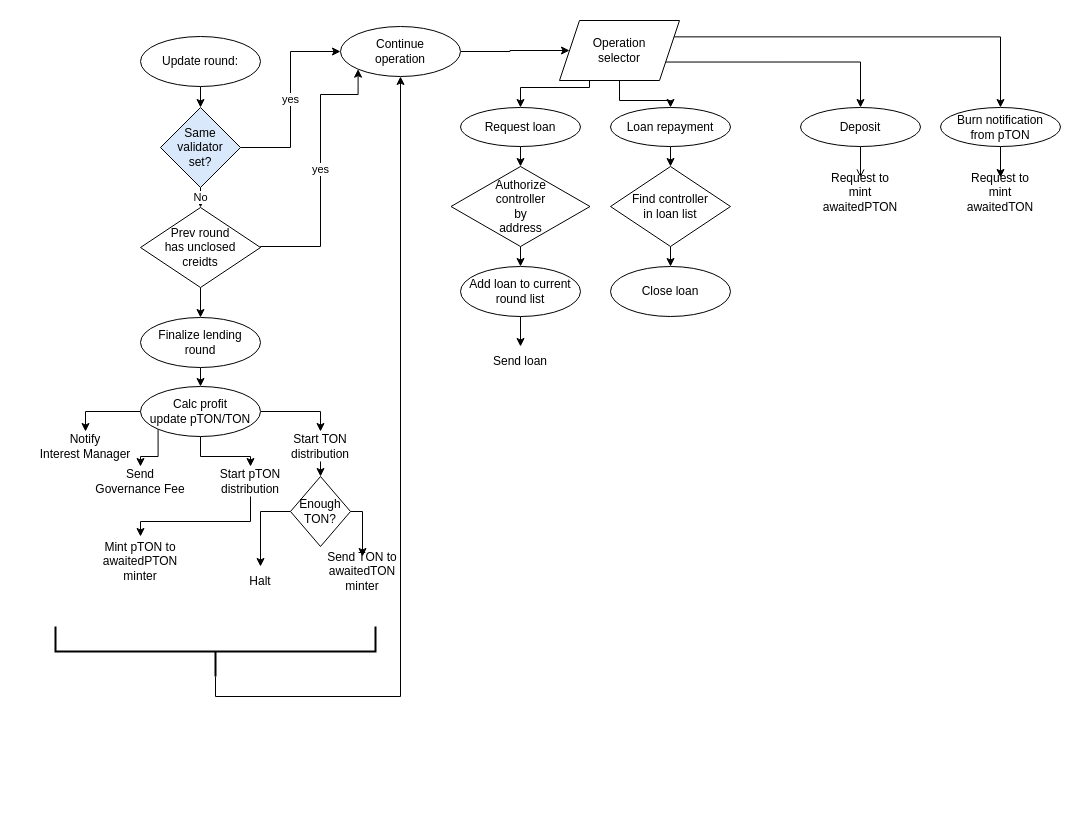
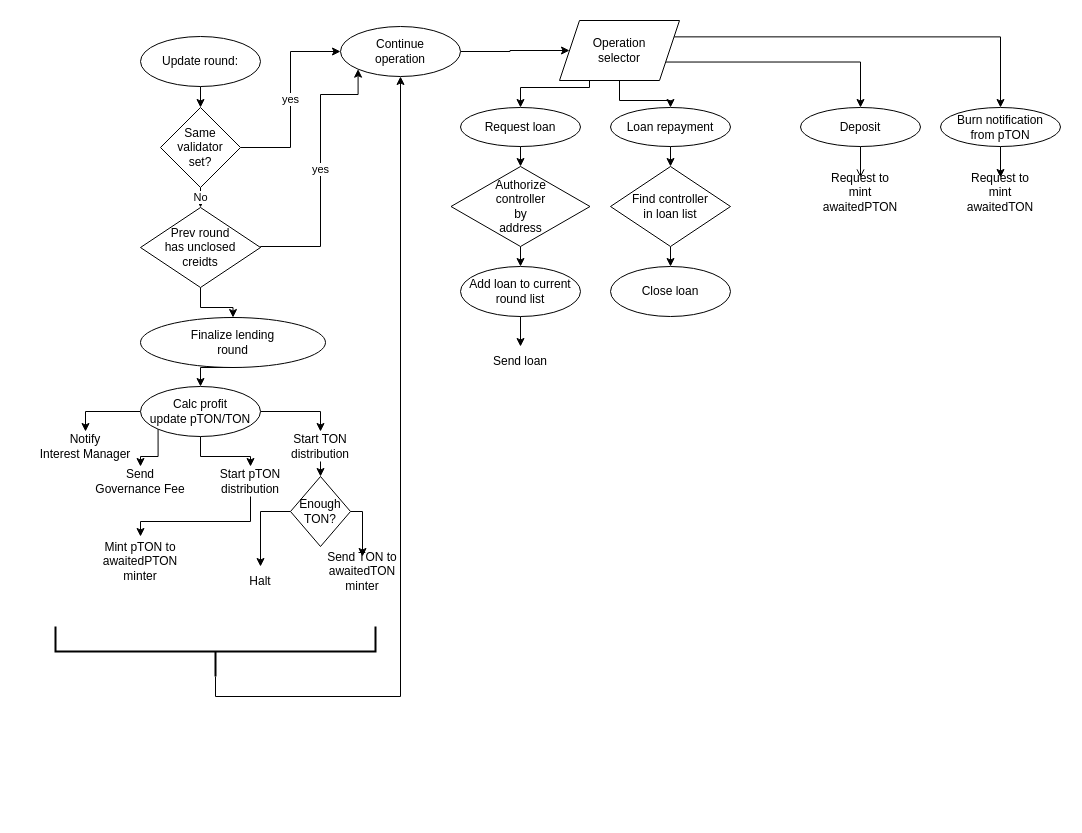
  <mxCell id="0" />
  <mxCell id="1" parent="0" />
  <mxCell id="2" style="edgeStyle=orthogonalEdgeStyle;rounded=0;orthogonalLoop=1;jettySize=auto;html=1;exitX=0.5;exitY=1;exitDx=0;exitDy=0;entryX=0.5;entryY=0;entryDx=0;entryDy=0;" edge="1" parent="1" source="3" target="6"><mxGeometry relative="1" as="geometry" /></mxCell>
  <mxCell id="3" value="Update round:" style="ellipse;whiteSpace=wrap;html=1;" vertex="1" parent="1"><mxGeometry x="140" y="36" width="120" height="50" as="geometry" /></mxCell>
  <mxCell id="4" value="yes" style="edgeStyle=orthogonalEdgeStyle;rounded=0;orthogonalLoop=1;jettySize=auto;html=1;exitX=1;exitY=0.5;exitDx=0;exitDy=0;entryX=0;entryY=0.5;entryDx=0;entryDy=0;" edge="1" parent="1" source="6" target="8"><mxGeometry relative="1" as="geometry" /></mxCell>
  <mxCell id="5" value="No" style="edgeStyle=orthogonalEdgeStyle;rounded=0;orthogonalLoop=1;jettySize=auto;html=1;exitX=0.5;exitY=1;exitDx=0;exitDy=0;entryX=0.5;entryY=0;entryDx=0;entryDy=0;" edge="1" parent="1" source="6" target="11"><mxGeometry relative="1" as="geometry" /></mxCell>
- <mxCell id="6" value="Same&lt;br&gt;validator&lt;br&gt;set?" style="rhombus;whiteSpace=wrap;html=1;fillColor=#dae8fc;" vertex="1" parent="1"><mxGeometry x="160" y="107" width="80" height="80" as="geometry" /></mxCell>
+ <mxCell id="6" value="Same&lt;br&gt;validator&lt;br&gt;set?" style="rhombus;whiteSpace=wrap;html=1;" vertex="1" parent="1"><mxGeometry x="160" y="107" width="80" height="80" as="geometry" /></mxCell>
  <mxCell id="7" style="edgeStyle=orthogonalEdgeStyle;rounded=0;orthogonalLoop=1;jettySize=auto;html=1;exitX=1;exitY=0.5;exitDx=0;exitDy=0;entryX=0;entryY=0.5;entryDx=0;entryDy=0;" edge="1" parent="1" source="8" target="38"><mxGeometry relative="1" as="geometry" /></mxCell>
  <mxCell id="8" value="Continue&lt;br&gt;operation" style="ellipse;whiteSpace=wrap;html=1;" vertex="1" parent="1"><mxGeometry x="340" y="26" width="120" height="50" as="geometry" /></mxCell>
  <mxCell id="9" value="yes" style="edgeStyle=orthogonalEdgeStyle;rounded=0;orthogonalLoop=1;jettySize=auto;html=1;exitX=1;exitY=0.5;exitDx=0;exitDy=0;entryX=0;entryY=1;entryDx=0;entryDy=0;" edge="1" parent="1" source="11" target="8"><mxGeometry relative="1" as="geometry"><Array as="points"><mxPoint x="260" y="246" /><mxPoint x="320" y="246" /><mxPoint x="320" y="94" /><mxPoint x="358" y="94" /></Array></mxGeometry></mxCell>
  <mxCell id="10" style="edgeStyle=orthogonalEdgeStyle;rounded=0;orthogonalLoop=1;jettySize=auto;html=1;exitX=0.5;exitY=1;exitDx=0;exitDy=0;entryX=0.5;entryY=0;entryDx=0;entryDy=0;" edge="1" parent="1" source="11" target="13"><mxGeometry relative="1" as="geometry" /></mxCell>
  <mxCell id="11" value="Prev round&lt;br&gt;has unclosed&lt;br&gt;creidts" style="rhombus;whiteSpace=wrap;html=1;" vertex="1" parent="1"><mxGeometry x="140" y="207" width="120" height="80" as="geometry" /></mxCell>
  <mxCell id="12" style="edgeStyle=orthogonalEdgeStyle;rounded=0;orthogonalLoop=1;jettySize=auto;html=1;exitX=0.5;exitY=1;exitDx=0;exitDy=0;entryX=0.5;entryY=0;entryDx=0;entryDy=0;" edge="1" parent="1" source="13" target="19"><mxGeometry relative="1" as="geometry" /></mxCell>
- <mxCell id="13" value="Finalize lending&lt;br&gt;round" style="ellipse;whiteSpace=wrap;html=1;" vertex="1" parent="1"><mxGeometry x="140" y="317" width="120" height="50" as="geometry" /></mxCell>
+ <mxCell id="13" value="Finalize lending&lt;br&gt;round" style="ellipse;whiteSpace=wrap;html=1;" vertex="1" parent="1"><mxGeometry x="140" y="317" width="185" height="50" as="geometry" /></mxCell>
  <mxCell id="14" style="edgeStyle=orthogonalEdgeStyle;rounded=0;orthogonalLoop=1;jettySize=auto;html=1;exitX=0.5;exitY=1;exitDx=0;exitDy=0;" edge="1" parent="1" source="13" target="13"><mxGeometry relative="1" as="geometry" /></mxCell>
  <mxCell id="15" style="edgeStyle=orthogonalEdgeStyle;rounded=0;orthogonalLoop=1;jettySize=auto;html=1;exitX=0;exitY=0.5;exitDx=0;exitDy=0;entryX=0.5;entryY=0;entryDx=0;entryDy=0;" edge="1" parent="1" source="19" target="20"><mxGeometry relative="1" as="geometry" /></mxCell>
  <mxCell id="16" style="edgeStyle=orthogonalEdgeStyle;rounded=0;orthogonalLoop=1;jettySize=auto;html=1;exitX=0;exitY=1;exitDx=0;exitDy=0;" edge="1" parent="1" source="19" target="21"><mxGeometry relative="1" as="geometry" /></mxCell>
  <mxCell id="17" style="edgeStyle=orthogonalEdgeStyle;rounded=0;orthogonalLoop=1;jettySize=auto;html=1;exitX=0.5;exitY=1;exitDx=0;exitDy=0;entryX=0.5;entryY=0;entryDx=0;entryDy=0;" edge="1" parent="1" source="19" target="23"><mxGeometry relative="1" as="geometry" /></mxCell>
  <mxCell id="18" style="edgeStyle=orthogonalEdgeStyle;rounded=0;orthogonalLoop=1;jettySize=auto;html=1;exitX=1;exitY=0.5;exitDx=0;exitDy=0;entryX=0.5;entryY=0;entryDx=0;entryDy=0;" edge="1" parent="1" source="19" target="25"><mxGeometry relative="1" as="geometry" /></mxCell>
  <mxCell id="19" value="Calc profit&lt;br&gt;update pTON/TON" style="ellipse;whiteSpace=wrap;html=1;" vertex="1" parent="1"><mxGeometry x="140" y="386" width="120" height="50" as="geometry" /></mxCell>
  <mxCell id="20" value="Notify&lt;br&gt;Interest Manager" style="text;html=1;strokeColor=none;fillColor=none;align=center;verticalAlign=middle;whiteSpace=wrap;rounded=0;" vertex="1" parent="1"><mxGeometry x="20" y="431" width="130" height="30" as="geometry" /></mxCell>
  <mxCell id="21" value="Send&lt;br&gt;Governance Fee" style="text;html=1;strokeColor=none;fillColor=none;align=center;verticalAlign=middle;whiteSpace=wrap;rounded=0;" vertex="1" parent="1"><mxGeometry x="80" y="466" width="120" height="30" as="geometry" /></mxCell>
  <mxCell id="22" style="edgeStyle=orthogonalEdgeStyle;rounded=0;orthogonalLoop=1;jettySize=auto;html=1;exitX=0.5;exitY=1;exitDx=0;exitDy=0;entryX=0.5;entryY=-0.333;entryDx=0;entryDy=0;entryPerimeter=0;" edge="1" parent="1" source="23" target="26"><mxGeometry relative="1" as="geometry" /></mxCell>
  <mxCell id="23" value="Start pTON distribution" style="text;html=1;strokeColor=none;fillColor=none;align=center;verticalAlign=middle;whiteSpace=wrap;rounded=0;" vertex="1" parent="1"><mxGeometry x="200" y="466" width="100" height="30" as="geometry" /></mxCell>
  <mxCell id="24" style="edgeStyle=orthogonalEdgeStyle;rounded=0;orthogonalLoop=1;jettySize=auto;html=1;exitX=0.5;exitY=1;exitDx=0;exitDy=0;entryX=0.5;entryY=0;entryDx=0;entryDy=0;" edge="1" parent="1" source="25" target="32"><mxGeometry relative="1" as="geometry" /></mxCell>
  <mxCell id="25" value="Start TON distribution" style="text;html=1;strokeColor=none;fillColor=none;align=center;verticalAlign=middle;whiteSpace=wrap;rounded=0;" vertex="1" parent="1"><mxGeometry x="270" y="431" width="100" height="30" as="geometry" /></mxCell>
  <mxCell id="26" value="Mint pTON to&lt;br&gt;awaitedPTON minter" style="text;html=1;strokeColor=none;fillColor=none;align=center;verticalAlign=middle;whiteSpace=wrap;rounded=0;" vertex="1" parent="1"><mxGeometry x="110" y="546" width="60" height="30" as="geometry" /></mxCell>
  <mxCell id="27" value="Send TON to&lt;br&gt;awaitedTON minter" style="text;html=1;strokeColor=none;fillColor=none;align=center;verticalAlign=middle;whiteSpace=wrap;rounded=0;" vertex="1" parent="1"><mxGeometry x="317" y="556" width="90" height="30" as="geometry" /></mxCell>
  <mxCell id="28" style="edgeStyle=orthogonalEdgeStyle;rounded=0;orthogonalLoop=1;jettySize=auto;html=1;exitX=0;exitY=0.5;exitDx=0;exitDy=0;exitPerimeter=0;entryX=0.5;entryY=1;entryDx=0;entryDy=0;" edge="1" parent="1" source="29" target="8"><mxGeometry relative="1" as="geometry" /></mxCell>
  <mxCell id="29" value="" style="strokeWidth=2;html=1;shape=mxgraph.flowchart.annotation_2;align=left;labelPosition=right;pointerEvents=1;rotation=-90;" vertex="1" parent="1"><mxGeometry x="190" y="491" width="50" height="320" as="geometry" /></mxCell>
  <mxCell id="30" style="edgeStyle=orthogonalEdgeStyle;rounded=0;orthogonalLoop=1;jettySize=auto;html=1;exitX=1;exitY=0.5;exitDx=0;exitDy=0;entryX=0.5;entryY=0;entryDx=0;entryDy=0;" edge="1" parent="1" source="32" target="27"><mxGeometry relative="1" as="geometry"><Array as="points"><mxPoint x="362" y="511" /></Array></mxGeometry></mxCell>
  <mxCell id="31" style="edgeStyle=orthogonalEdgeStyle;rounded=0;orthogonalLoop=1;jettySize=auto;html=1;exitX=0;exitY=0.5;exitDx=0;exitDy=0;" edge="1" parent="1" source="32" target="33"><mxGeometry relative="1" as="geometry" /></mxCell>
  <mxCell id="32" value="Enough TON?" style="rhombus;whiteSpace=wrap;html=1;" vertex="1" parent="1"><mxGeometry x="290" y="476" width="60" height="70" as="geometry" /></mxCell>
  <mxCell id="33" value="Halt" style="text;html=1;strokeColor=none;fillColor=none;align=center;verticalAlign=middle;whiteSpace=wrap;rounded=0;" vertex="1" parent="1"><mxGeometry x="230" y="566" width="60" height="30" as="geometry" /></mxCell>
  <mxCell id="34" style="edgeStyle=orthogonalEdgeStyle;rounded=0;orthogonalLoop=1;jettySize=auto;html=1;exitX=0.25;exitY=1;exitDx=0;exitDy=0;entryX=0.5;entryY=0;entryDx=0;entryDy=0;" edge="1" parent="1" source="38" target="40"><mxGeometry relative="1" as="geometry"><Array as="points"><mxPoint x="589" y="87" /><mxPoint x="520" y="87" /></Array></mxGeometry></mxCell>
  <mxCell id="35" style="edgeStyle=orthogonalEdgeStyle;rounded=0;orthogonalLoop=1;jettySize=auto;html=1;exitX=0.5;exitY=1;exitDx=0;exitDy=0;entryX=0.5;entryY=0;entryDx=0;entryDy=0;" edge="1" parent="1" source="38" target="42"><mxGeometry relative="1" as="geometry" /></mxCell>
  <mxCell id="36" style="edgeStyle=orthogonalEdgeStyle;rounded=0;orthogonalLoop=1;jettySize=auto;html=1;exitX=1;exitY=0.75;exitDx=0;exitDy=0;" edge="1" parent="1" source="38" target="44"><mxGeometry relative="1" as="geometry" /></mxCell>
  <mxCell id="37" style="edgeStyle=orthogonalEdgeStyle;rounded=0;orthogonalLoop=1;jettySize=auto;html=1;exitX=1;exitY=0.25;exitDx=0;exitDy=0;entryX=0.5;entryY=0;entryDx=0;entryDy=0;" edge="1" parent="1" source="38" target="46"><mxGeometry relative="1" as="geometry" /></mxCell>
  <mxCell id="38" value="Operation&lt;br&gt;selector" style="shape=parallelogram;perimeter=parallelogramPerimeter;whiteSpace=wrap;html=1;fixedSize=1;" vertex="1" parent="1"><mxGeometry x="559" y="20" width="120" height="60" as="geometry" /></mxCell>
  <mxCell id="39" style="edgeStyle=orthogonalEdgeStyle;rounded=0;orthogonalLoop=1;jettySize=auto;html=1;exitX=0.5;exitY=1;exitDx=0;exitDy=0;entryX=0.5;entryY=0;entryDx=0;entryDy=0;" edge="1" parent="1" source="40" target="48"><mxGeometry relative="1" as="geometry" /></mxCell>
  <mxCell id="40" value="Request loan" style="ellipse;whiteSpace=wrap;html=1;" vertex="1" parent="1"><mxGeometry x="460" y="107" width="120" height="39" as="geometry" /></mxCell>
  <mxCell id="41" style="edgeStyle=orthogonalEdgeStyle;rounded=0;orthogonalLoop=1;jettySize=auto;html=1;exitX=0.5;exitY=1;exitDx=0;exitDy=0;entryX=0.5;entryY=0;entryDx=0;entryDy=0;" edge="1" parent="1" source="42" target="53"><mxGeometry relative="1" as="geometry" /></mxCell>
  <mxCell id="42" value="Loan repayment" style="ellipse;whiteSpace=wrap;html=1;" vertex="1" parent="1"><mxGeometry x="610" y="107" width="120" height="39" as="geometry" /></mxCell>
  <mxCell id="43" style="edgeStyle=orthogonalEdgeStyle;rounded=0;orthogonalLoop=1;jettySize=auto;html=1;exitX=0.5;exitY=1;exitDx=0;exitDy=0;entryX=0.5;entryY=0;entryDx=0;entryDy=0;endArrow=open;" edge="1" parent="1" source="44" target="55"><mxGeometry relative="1" as="geometry" /></mxCell>
  <mxCell id="44" value="Deposit" style="ellipse;whiteSpace=wrap;html=1;" vertex="1" parent="1"><mxGeometry x="800" y="107" width="120" height="39" as="geometry" /></mxCell>
  <mxCell id="45" style="edgeStyle=orthogonalEdgeStyle;rounded=0;orthogonalLoop=1;jettySize=auto;html=1;exitX=0.5;exitY=1;exitDx=0;exitDy=0;entryX=0.5;entryY=0;entryDx=0;entryDy=0;" edge="1" parent="1" source="46" target="56"><mxGeometry relative="1" as="geometry" /></mxCell>
  <mxCell id="46" value="Burn notification&lt;br&gt;from pTON" style="ellipse;whiteSpace=wrap;html=1;" vertex="1" parent="1"><mxGeometry x="940" y="107" width="120" height="39" as="geometry" /></mxCell>
  <mxCell id="47" style="edgeStyle=orthogonalEdgeStyle;rounded=0;orthogonalLoop=1;jettySize=auto;html=1;exitX=0.5;exitY=1;exitDx=0;exitDy=0;entryX=0.5;entryY=0;entryDx=0;entryDy=0;" edge="1" parent="1" source="48" target="50"><mxGeometry relative="1" as="geometry" /></mxCell>
  <mxCell id="48" value="Authorize&lt;br&gt;controller&lt;br&gt;by&lt;br&gt;address" style="rhombus;whiteSpace=wrap;html=1;" vertex="1" parent="1"><mxGeometry x="450.5" y="166" width="139" height="80" as="geometry" /></mxCell>
  <mxCell id="49" style="edgeStyle=orthogonalEdgeStyle;rounded=0;orthogonalLoop=1;jettySize=auto;html=1;exitX=0.5;exitY=1;exitDx=0;exitDy=0;entryX=0.5;entryY=0;entryDx=0;entryDy=0;" edge="1" parent="1" source="50" target="51"><mxGeometry relative="1" as="geometry" /></mxCell>
  <mxCell id="50" value="Add loan to current&lt;br&gt;round list" style="ellipse;whiteSpace=wrap;html=1;" vertex="1" parent="1"><mxGeometry x="460" y="266" width="120" height="50" as="geometry" /></mxCell>
  <mxCell id="51" value="Send loan" style="text;html=1;strokeColor=none;fillColor=none;align=center;verticalAlign=middle;whiteSpace=wrap;rounded=0;" vertex="1" parent="1"><mxGeometry x="490" y="346" width="60" height="30" as="geometry" /></mxCell>
  <mxCell id="52" style="edgeStyle=orthogonalEdgeStyle;rounded=0;orthogonalLoop=1;jettySize=auto;html=1;exitX=0.5;exitY=1;exitDx=0;exitDy=0;entryX=0.5;entryY=0;entryDx=0;entryDy=0;" edge="1" parent="1" source="53" target="54"><mxGeometry relative="1" as="geometry" /></mxCell>
  <mxCell id="53" value="Find controller&lt;br&gt;in loan list" style="rhombus;whiteSpace=wrap;html=1;" vertex="1" parent="1"><mxGeometry x="610" y="166" width="120" height="80" as="geometry" /></mxCell>
  <mxCell id="54" value="Close loan" style="ellipse;whiteSpace=wrap;html=1;" vertex="1" parent="1"><mxGeometry x="610" y="266" width="120" height="50" as="geometry" /></mxCell>
  <mxCell id="55" value="Request to mint&lt;br&gt;awaitedPTON" style="text;html=1;strokeColor=none;fillColor=none;align=center;verticalAlign=middle;whiteSpace=wrap;rounded=0;" vertex="1" parent="1"><mxGeometry x="830" y="177" width="60" height="30" as="geometry" /></mxCell>
  <mxCell id="56" value="Request to mint&lt;br&gt;awaitedTON" style="text;html=1;strokeColor=none;fillColor=none;align=center;verticalAlign=middle;whiteSpace=wrap;rounded=0;" vertex="1" parent="1"><mxGeometry x="970" y="177" width="60" height="30" as="geometry" /></mxCell>
